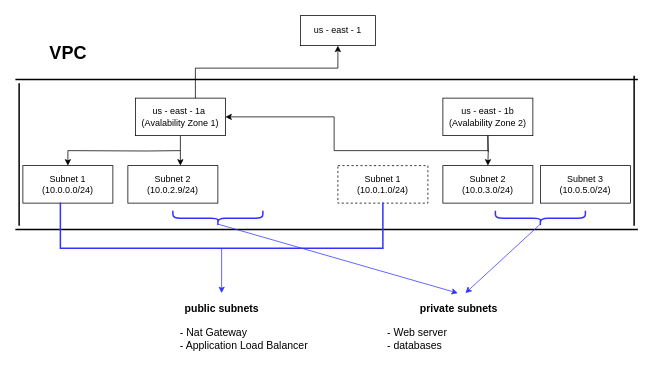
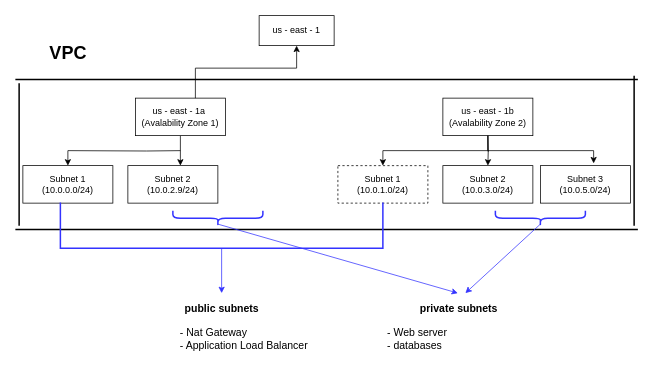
  <mxCell id="0" />
  <mxCell id="1" parent="0" />
- <mxCell id="2" value="us - east - 1" style="rounded=0;whiteSpace=wrap;html=1;" vertex="1" parent="1"><mxGeometry x="400" y="20" width="100" height="40" as="geometry" /></mxCell>
+ <mxCell id="2" value="us - east - 1" style="rounded=0;whiteSpace=wrap;html=1;" vertex="1" parent="1"><mxGeometry x="345" y="20" width="100" height="40" as="geometry" /></mxCell>
  <mxCell id="3" value="" style="edgeStyle=orthogonalEdgeStyle;rounded=0;orthogonalLoop=1;jettySize=auto;html=1;" edge="1" parent="1" target="9"><mxGeometry relative="1" as="geometry"><mxPoint x="240" y="200" as="sourcePoint" /></mxGeometry></mxCell>
  <mxCell id="4" value="" style="edgeStyle=orthogonalEdgeStyle;rounded=0;orthogonalLoop=1;jettySize=auto;html=1;" edge="1" parent="1" source="5" target="10"><mxGeometry relative="1" as="geometry"><Array as="points"><mxPoint x="240" y="210" /><mxPoint x="240" y="210" /></Array></mxGeometry></mxCell>
  <mxCell id="5" value="us - east - 1a&amp;nbsp;&lt;br&gt;(Avalability Zone 1)" style="rounded=0;whiteSpace=wrap;html=1;" vertex="1" parent="1"><mxGeometry x="180" y="130" width="120" height="50" as="geometry" /></mxCell>
+ <mxCell id="6" value="" style="edgeStyle=orthogonalEdgeStyle;rounded=0;orthogonalLoop=1;jettySize=auto;html=1;entryX=0.592;entryY=-0.06;entryDx=0;entryDy=0;entryPerimeter=0;" edge="1" parent="1" source="7" target="14"><mxGeometry relative="1" as="geometry"><mxPoint x="810" y="155" as="targetPoint" /><Array as="points"><mxPoint x="650" y="200" /><mxPoint x="791" y="200" /></Array></mxGeometry></mxCell>
  <mxCell id="7" value="us - east - 1b&lt;br&gt;(Avalability Zone 2)" style="rounded=0;whiteSpace=wrap;html=1;" vertex="1" parent="1"><mxGeometry x="590" y="130" width="120" height="50" as="geometry" /></mxCell>
  <mxCell id="8" value="" style="edgeStyle=elbowEdgeStyle;elbow=vertical;endArrow=classic;html=1;rounded=0;entryX=0.5;entryY=1;entryDx=0;entryDy=0;" edge="1" parent="1" target="2"><mxGeometry width="50" height="50" relative="1" as="geometry"><mxPoint x="260" y="130" as="sourcePoint" /><mxPoint x="310" y="80" as="targetPoint" /><Array as="points"><mxPoint x="360" y="90" /></Array></mxGeometry></mxCell>
  <mxCell id="9" value="Subnet 1&lt;br&gt;(10.0.0.0/24)" style="rounded=0;whiteSpace=wrap;html=1;" vertex="1" parent="1"><mxGeometry x="30" y="220" width="120" height="50" as="geometry" /></mxCell>
  <mxCell id="10" value="Subnet 2&lt;br&gt;(10.0.2.9/24)" style="whiteSpace=wrap;html=1;rounded=0;" vertex="1" parent="1"><mxGeometry x="170" y="220" width="120" height="50" as="geometry" /></mxCell>
- <mxCell id="11" value="" style="edgeStyle=orthogonalEdgeStyle;rounded=0;orthogonalLoop=1;jettySize=auto;html=1;exitX=0.5;exitY=1;exitDx=0;exitDy=0;" edge="1" parent="1" target="5" source="7"><mxGeometry relative="1" as="geometry"><mxPoint x="660" y="200" as="sourcePoint" /></mxGeometry></mxCell>
+ <mxCell id="11" value="" style="edgeStyle=orthogonalEdgeStyle;rounded=0;orthogonalLoop=1;jettySize=auto;html=1;exitX=0.5;exitY=1;exitDx=0;exitDy=0;" edge="1" parent="1" target="12" source="7"><mxGeometry relative="1" as="geometry"><mxPoint x="660" y="200" as="sourcePoint" /></mxGeometry></mxCell>
  <mxCell id="12" value="Subnet 1&lt;br&gt;(10.0.1.0/24)" style="rounded=0;whiteSpace=wrap;html=1;dashed=1;" vertex="1" parent="1"><mxGeometry x="450" y="220" width="120" height="50" as="geometry" /></mxCell>
  <mxCell id="13" value="Subnet 2&lt;br&gt;(10.0.3.0/24)" style="whiteSpace=wrap;html=1;rounded=0;" vertex="1" parent="1"><mxGeometry x="590" y="220" width="120" height="50" as="geometry" /></mxCell>
  <mxCell id="14" value="Subnet 3&lt;br&gt;(10.0.5.0/24)" style="rounded=0;whiteSpace=wrap;html=1;" vertex="1" parent="1"><mxGeometry x="720" y="220" width="120" height="50" as="geometry" /></mxCell>
  <mxCell id="15" value="" style="edgeStyle=orthogonalEdgeStyle;rounded=0;orthogonalLoop=1;jettySize=auto;html=1;" edge="1" parent="1"><mxGeometry relative="1" as="geometry"><mxPoint x="650" y="180" as="sourcePoint" /><mxPoint x="650" y="220" as="targetPoint" /></mxGeometry></mxCell>
  <mxCell id="16" value="" style="line;strokeWidth=2;html=1;" vertex="1" parent="1"><mxGeometry x="20" y="300" width="830" height="10" as="geometry" /></mxCell>
  <mxCell id="17" value="" style="line;strokeWidth=2;direction=south;html=1;" vertex="1" parent="1"><mxGeometry x="20" y="110" width="10" height="190" as="geometry" /></mxCell>
  <mxCell id="18" value="" style="line;strokeWidth=2;direction=south;html=1;" vertex="1" parent="1"><mxGeometry x="840" y="100" width="10" height="200" as="geometry" /></mxCell>
  <mxCell id="19" value="" style="line;strokeWidth=2;html=1;" vertex="1" parent="1"><mxGeometry x="20" y="100" width="830" height="10" as="geometry" /></mxCell>
  <mxCell id="20" value="VPC" style="text;strokeColor=none;fillColor=none;html=1;fontSize=24;fontStyle=1;verticalAlign=middle;align=center;" vertex="1" parent="1"><mxGeometry x="40" y="50" width="100" height="40" as="geometry" /></mxCell>
  <mxCell id="21" value="" style="shape=partialRectangle;whiteSpace=wrap;html=1;bottom=1;right=1;left=1;top=0;routingCenterX=-0.5;fillColor=none;strokeWidth=2;strokeColor=#3333FF;" vertex="1" parent="1"><mxGeometry x="80" y="270" width="430" height="60" as="geometry" /></mxCell>
  <mxCell id="22" value="" style="endArrow=classic;html=1;rounded=0;exitX=0.5;exitY=1;exitDx=0;exitDy=0;strokeColor=#3333FF;" edge="1" parent="1" source="21"><mxGeometry width="50" height="50" relative="1" as="geometry"><mxPoint x="410" y="250" as="sourcePoint" /><mxPoint x="295" y="390" as="targetPoint" /><Array as="points" /></mxGeometry></mxCell>
  <mxCell id="23" value="&lt;p style=&quot;line-height: 1.2;&quot;&gt;&lt;font style=&quot;font-size: 14px;&quot;&gt;&lt;b&gt;public subnets&lt;/b&gt;&lt;/font&gt;&lt;/p&gt;" style="text;html=1;strokeColor=none;fillColor=none;align=center;verticalAlign=middle;whiteSpace=wrap;rounded=0;strokeWidth=2;" vertex="1" parent="1"><mxGeometry x="233.75" y="390" width="122.5" height="40" as="geometry" /></mxCell>
  <mxCell id="24" value="- Nat Gateway&#10;- Application Load Balancer" style="text;strokeColor=none;fillColor=none;align=left;verticalAlign=middle;spacingLeft=4;spacingRight=4;overflow=hidden;points=[[0,0.5],[1,0.5]];portConstraint=eastwest;rotatable=0;strokeWidth=2;fontSize=14;" vertex="1" parent="1"><mxGeometry x="233.75" y="420" width="210" height="60" as="geometry" /></mxCell>
  <mxCell id="25" value="" style="shape=curlyBracket;whiteSpace=wrap;html=1;rounded=1;flipH=1;strokeColor=#3333FF;strokeWidth=2;fontSize=14;fillColor=none;rotation=90;" vertex="1" parent="1"><mxGeometry x="280" y="230" width="20" height="120" as="geometry" /></mxCell>
  <mxCell id="26" value="" style="shape=curlyBracket;whiteSpace=wrap;html=1;rounded=1;flipH=1;strokeColor=#3333FF;strokeWidth=2;fontSize=14;fillColor=none;rotation=90;" vertex="1" parent="1"><mxGeometry x="710" y="230" width="20" height="120" as="geometry" /></mxCell>
  <mxCell id="27" value="" style="endArrow=classic;html=1;rounded=0;strokeColor=#3333FF;fontSize=14;exitX=0.1;exitY=0.5;exitDx=0;exitDy=0;exitPerimeter=0;" edge="1" parent="1" source="25"><mxGeometry width="50" height="50" relative="1" as="geometry"><mxPoint x="410" y="310" as="sourcePoint" /><mxPoint x="610" y="390" as="targetPoint" /></mxGeometry></mxCell>
  <mxCell id="28" value="" style="endArrow=classic;html=1;rounded=0;strokeColor=#3333FF;fontSize=14;exitX=0.1;exitY=0.5;exitDx=0;exitDy=0;exitPerimeter=0;" edge="1" parent="1" source="26"><mxGeometry width="50" height="50" relative="1" as="geometry"><mxPoint x="410" y="310" as="sourcePoint" /><mxPoint x="620" y="390" as="targetPoint" /></mxGeometry></mxCell>
  <mxCell id="29" value="&lt;p style=&quot;line-height: 1.2;&quot;&gt;&lt;font style=&quot;font-size: 14px;&quot;&gt;&lt;b&gt;private subnets&lt;/b&gt;&lt;/font&gt;&lt;/p&gt;" style="text;html=1;strokeColor=none;fillColor=none;align=center;verticalAlign=middle;whiteSpace=wrap;rounded=0;strokeWidth=2;" vertex="1" parent="1"><mxGeometry x="550" y="390" width="122.5" height="40" as="geometry" /></mxCell>
  <mxCell id="30" value="- Web server&#10;- databases" style="text;strokeColor=none;fillColor=none;align=left;verticalAlign=middle;spacingLeft=4;spacingRight=4;overflow=hidden;points=[[0,0.5],[1,0.5]];portConstraint=eastwest;rotatable=0;strokeWidth=2;fontSize=14;" vertex="1" parent="1"><mxGeometry x="510" y="420" width="210" height="60" as="geometry" /></mxCell>
